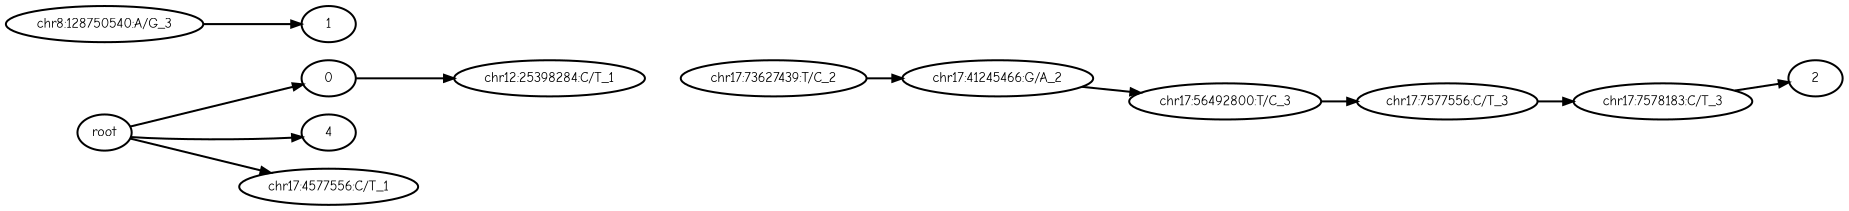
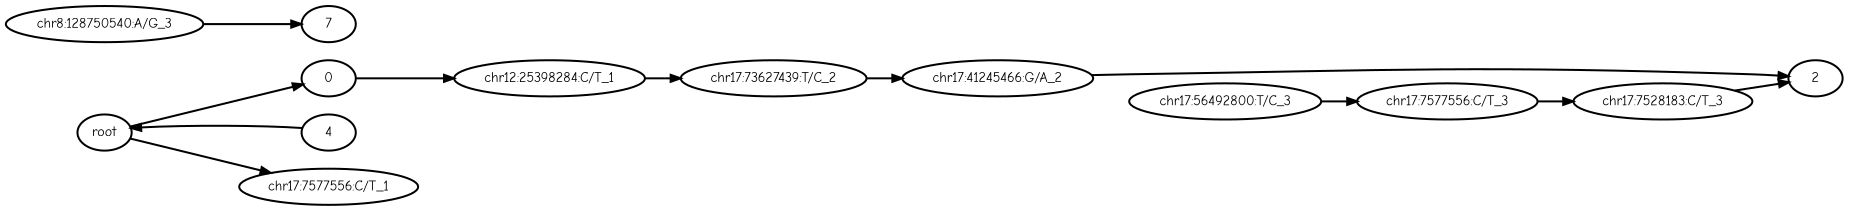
  digraph {
    fontname="Comic Neue"
    rankdir=LR
    node [fontname="Comic Neue" style=bold]
    edge [fontname="Comic Neue" style=bold]
    n1 [label=root]
    n2 [label=0]
    n3 [label=4]
-   n4 [label="chr17:4577556:C/T_1"]
+   n4 [label="chr17:7577556:C/T_1"]
    n5 [label="chr12:25398284:C/T_1"]
    n6 [label="chr8:128750540:A/G_3"]
-   n7 [label=1]
+   n7 [label=7]
    n8 [label=2]
    n9 [label="chr17:73627439:T/C_2"]
    n10 [label="chr17:41245466:G/A_2"]
    n11 [label="chr17:56492800:T/C_3"]
    n12 [label="chr17:7577556:C/T_3"]
-   n13 [label="chr17:7578183:C/T_3"]
+   n13 [label="chr17:7528183:C/T_3"]
    n1 -> n2
-   n1 -> n3
+   n3 -> n1
    n1 -> n4
    n2 -> n5
+   n5 -> n9
    n6 -> n7
    n9 -> n10
-   n10 -> n11
+   n10 -> n8
    n11 -> n12
    n12 -> n13
    n13 -> n8
  }
